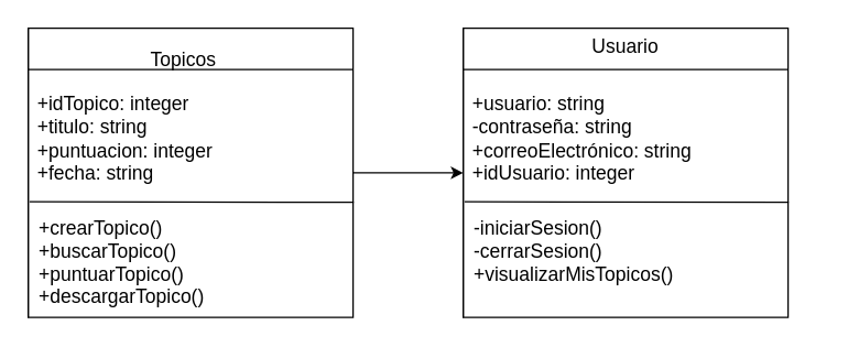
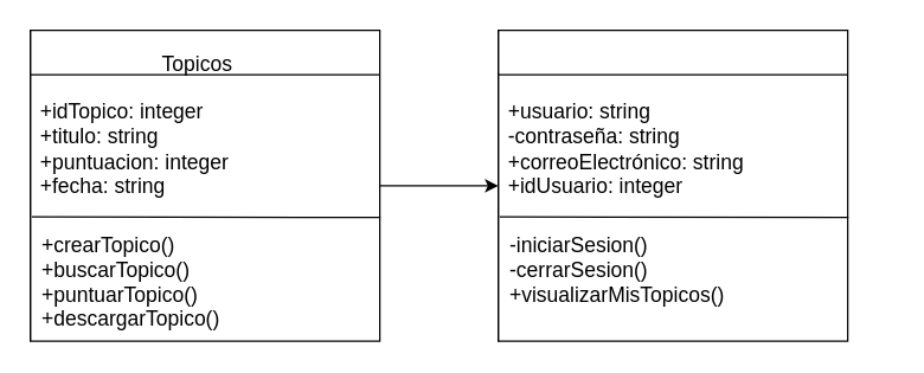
  <mxCell id="0" />
  <mxCell id="1" parent="0" />
  <mxCell id="2" style="edgeStyle=orthogonalEdgeStyle;rounded=0;orthogonalLoop=1;jettySize=auto;html=1;entryX=0;entryY=0.5;entryDx=0;entryDy=0;" parent="1" source="3" target="8" edge="1"><mxGeometry relative="1" as="geometry" /></mxCell>
  <mxCell id="3" value="" style="shape=internalStorage;whiteSpace=wrap;html=1;backgroundOutline=1;dx=0;dy=30;" parent="1" vertex="1"><mxGeometry x="20" y="20" width="236" height="210" as="geometry" /></mxCell>
  <mxCell id="4" value="&lt;font style=&quot;font-size: 14px&quot;&gt;Topicos&lt;/font&gt;" style="text;html=1;strokeColor=none;fillColor=none;align=center;verticalAlign=middle;whiteSpace=wrap;rounded=0;" parent="1" vertex="1"><mxGeometry x="113" y="33" width="40" height="20" as="geometry" /></mxCell>
  <mxCell id="5" value="&lt;font style=&quot;font-size: 14px&quot;&gt;+crearTopico()&lt;br&gt;+buscarTopico()&lt;br&gt;+puntuarTopico()&lt;br&gt;+descargarTopico()&lt;/font&gt;" style="text;html=1;strokeColor=none;fillColor=none;align=left;verticalAlign=middle;whiteSpace=wrap;rounded=0;" parent="1" vertex="1"><mxGeometry x="25.5" y="160" width="260" height="60" as="geometry" /></mxCell>
  <mxCell id="6" value="&lt;div&gt;&lt;span style=&quot;font-size: 14px&quot;&gt;+idTopico: integer&lt;/span&gt;&lt;/div&gt;&lt;div&gt;&lt;span style=&quot;font-size: 14px&quot;&gt;+titulo: string&lt;/span&gt;&lt;/div&gt;&lt;div&gt;&lt;span style=&quot;font-size: 14px&quot;&gt;+puntuacion: integer&lt;/span&gt;&lt;/div&gt;&lt;div&gt;&lt;span style=&quot;font-size: 14px&quot;&gt;+fecha: string&lt;/span&gt;&lt;/div&gt;" style="text;html=1;strokeColor=none;fillColor=none;align=left;verticalAlign=middle;whiteSpace=wrap;rounded=0;" parent="1" vertex="1"><mxGeometry x="25" y="60" width="221" height="80" as="geometry" /></mxCell>
  <mxCell id="7" value="" style="endArrow=none;html=1;entryX=1.002;entryY=0.602;entryDx=0;entryDy=0;entryPerimeter=0;" parent="1" target="3" edge="1"><mxGeometry width="50" height="50" relative="1" as="geometry"><mxPoint x="21" y="146" as="sourcePoint" /><mxPoint x="76" y="120" as="targetPoint" /></mxGeometry></mxCell>
  <mxCell id="8" value="" style="shape=internalStorage;whiteSpace=wrap;html=1;backgroundOutline=1;dx=0;dy=30;" parent="1" vertex="1"><mxGeometry x="336" y="20" width="236" height="210" as="geometry" /></mxCell>
- <mxCell id="9" value="&lt;span style=&quot;font-size: 14px&quot;&gt;Usuario&lt;/span&gt;" style="text;html=1;strokeColor=none;fillColor=none;align=center;verticalAlign=middle;whiteSpace=wrap;rounded=0;" parent="1" vertex="1"><mxGeometry x="434" y="23" width="40" height="20" as="geometry" /></mxCell>
  <mxCell id="10" value="&lt;span style=&quot;font-size: 14px&quot;&gt;-iniciarSesion()&lt;br&gt;-cerrarSesion()&lt;br&gt;+visualizarMisTopicos()&lt;br&gt;&lt;br&gt;&lt;/span&gt;" style="text;html=1;strokeColor=none;fillColor=none;align=left;verticalAlign=middle;whiteSpace=wrap;rounded=0;" parent="1" vertex="1"><mxGeometry x="341.5" y="160" width="260" height="60" as="geometry" /></mxCell>
  <mxCell id="11" value="&lt;div&gt;&lt;span&gt;&lt;font style=&quot;font-size: 14px&quot;&gt;+usuario: string&lt;/font&gt;&lt;/span&gt;&lt;/div&gt;&lt;div&gt;&lt;span&gt;&lt;font style=&quot;font-size: 14px&quot;&gt;-contraseña: string&lt;/font&gt;&lt;/span&gt;&lt;/div&gt;&lt;div&gt;&lt;span&gt;&lt;font style=&quot;font-size: 14px&quot;&gt;+correoElectrónico: string&lt;/font&gt;&lt;/span&gt;&lt;/div&gt;&lt;div&gt;&lt;span&gt;&lt;font style=&quot;font-size: 14px&quot;&gt;+idUsuario: integer&lt;/font&gt;&lt;/span&gt;&lt;/div&gt;" style="text;html=1;strokeColor=none;fillColor=none;align=left;verticalAlign=middle;whiteSpace=wrap;rounded=0;" parent="1" vertex="1"><mxGeometry x="341" y="60" width="261" height="80" as="geometry" /></mxCell>
  <mxCell id="12" value="" style="endArrow=none;html=1;entryX=1.002;entryY=0.602;entryDx=0;entryDy=0;entryPerimeter=0;" parent="1" target="8" edge="1"><mxGeometry width="50" height="50" relative="1" as="geometry"><mxPoint x="337" y="146" as="sourcePoint" /><mxPoint x="392" y="120" as="targetPoint" /></mxGeometry></mxCell>
